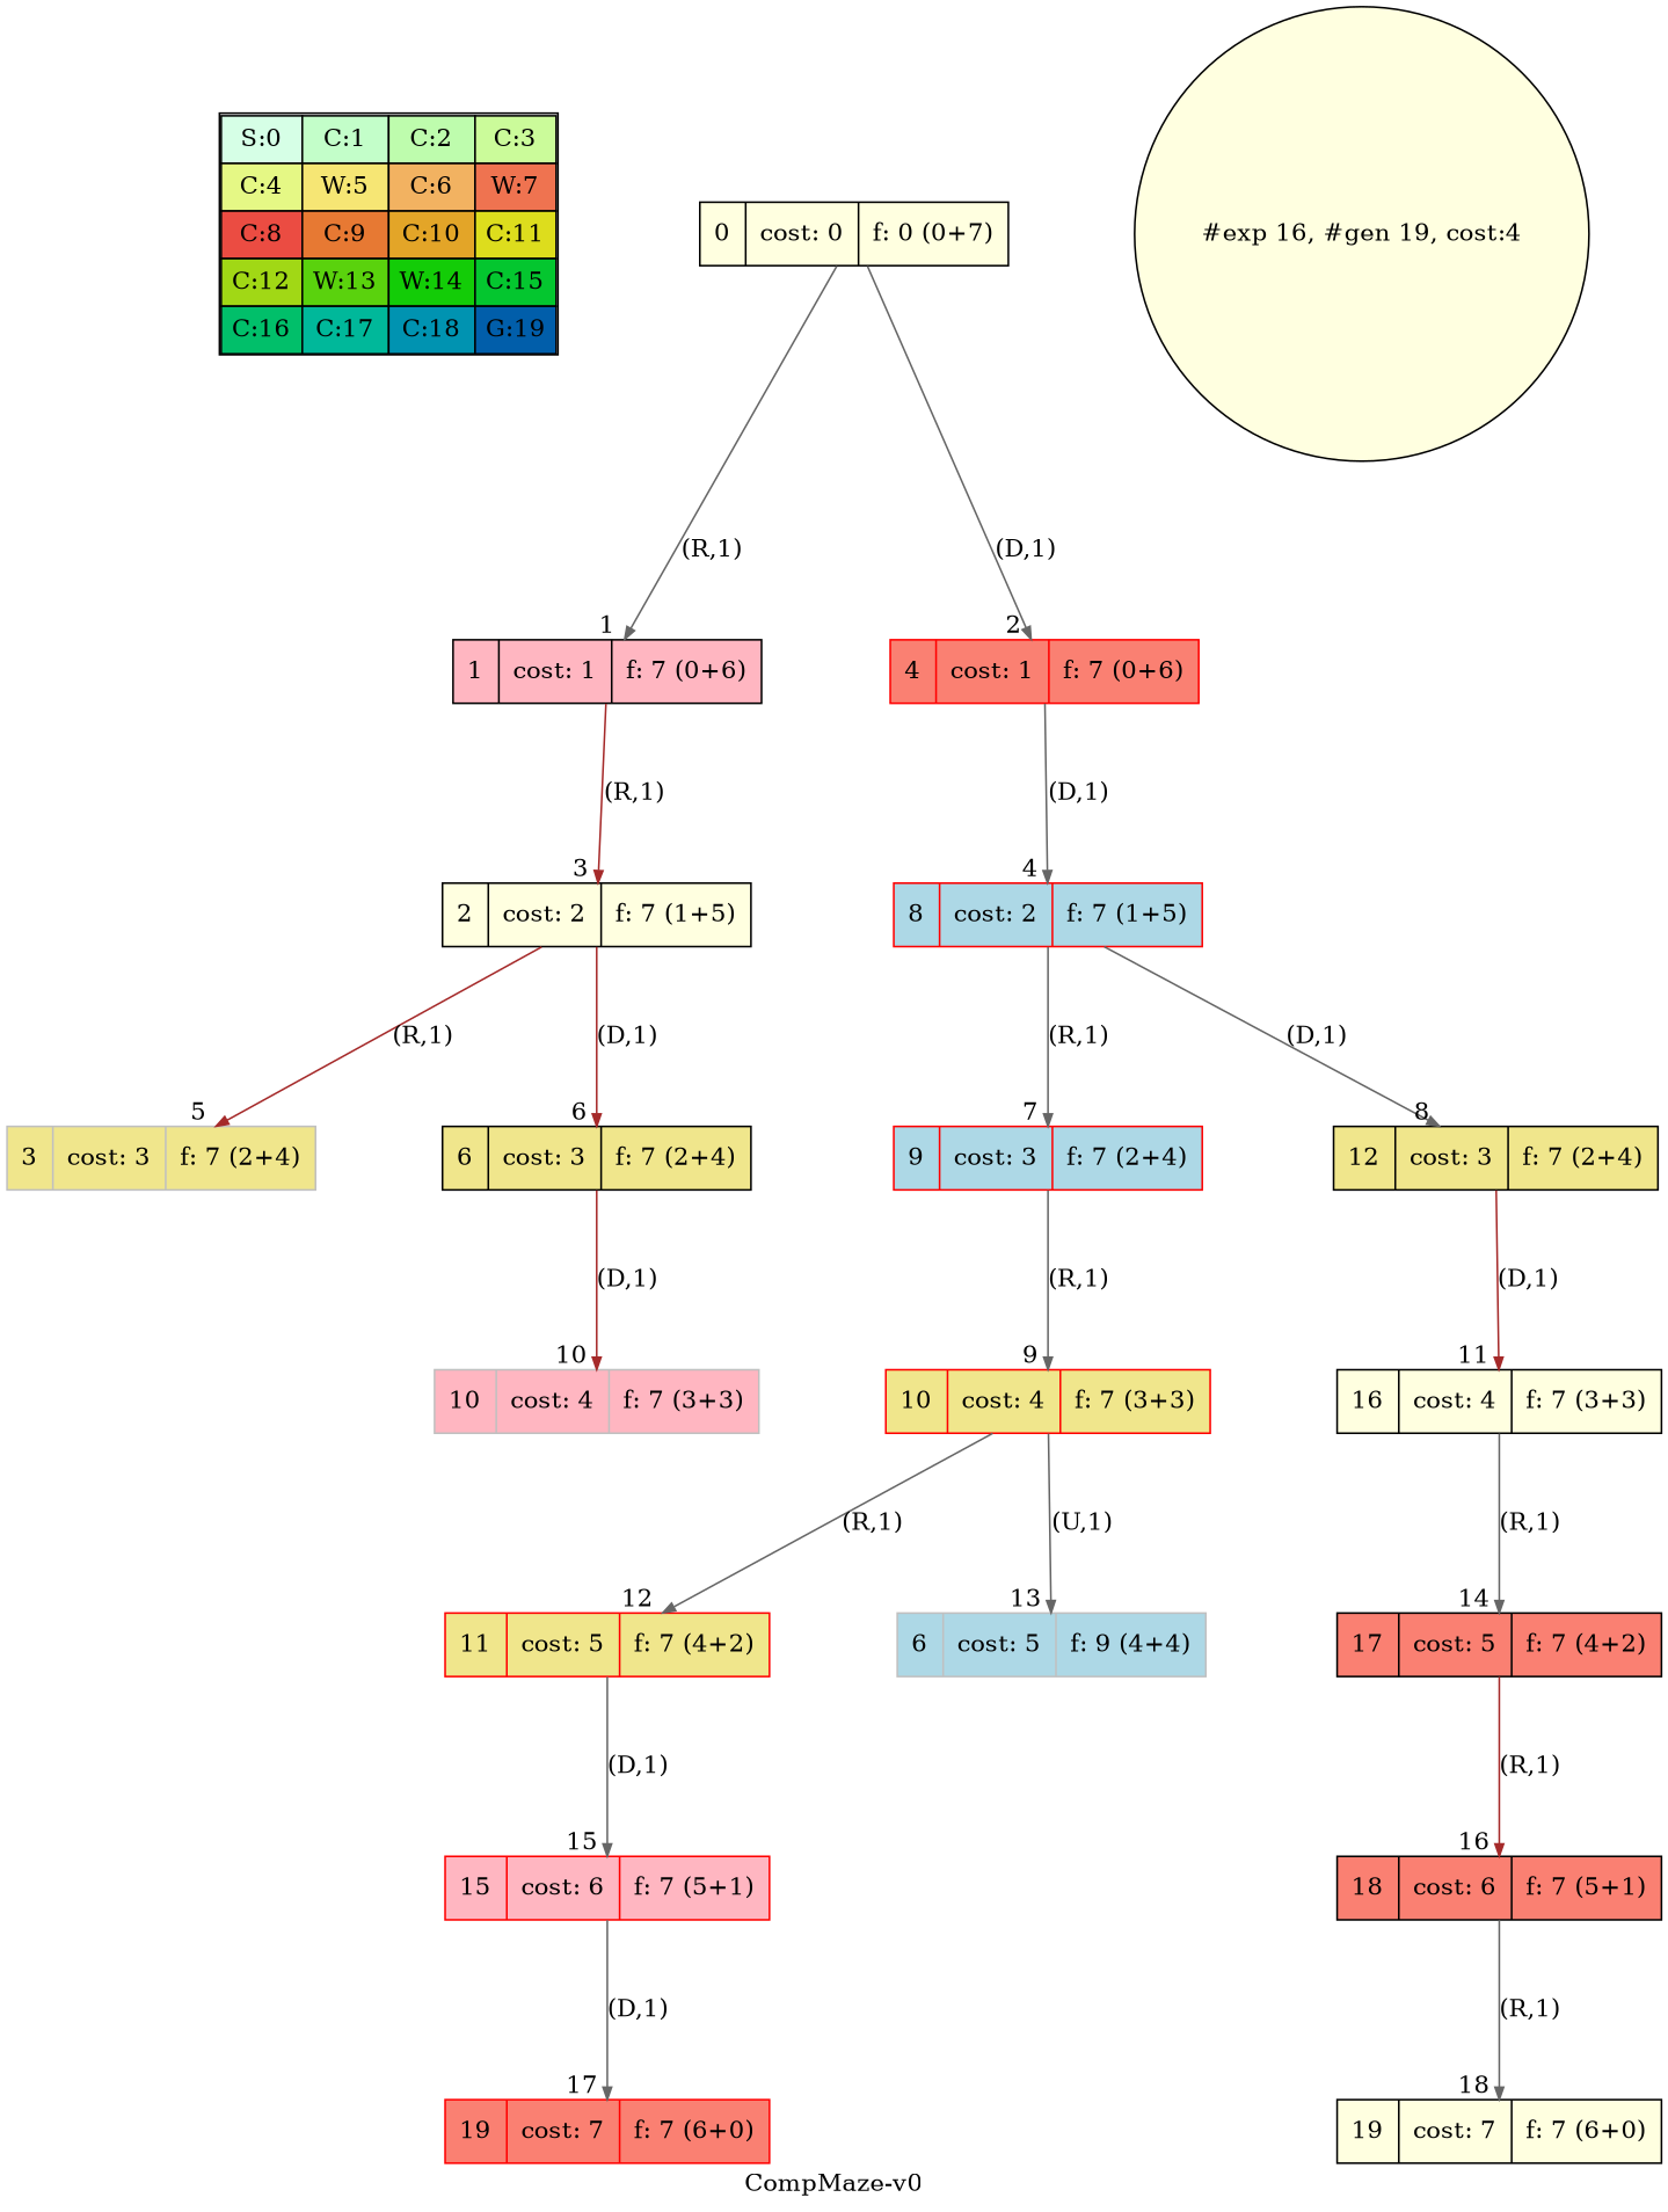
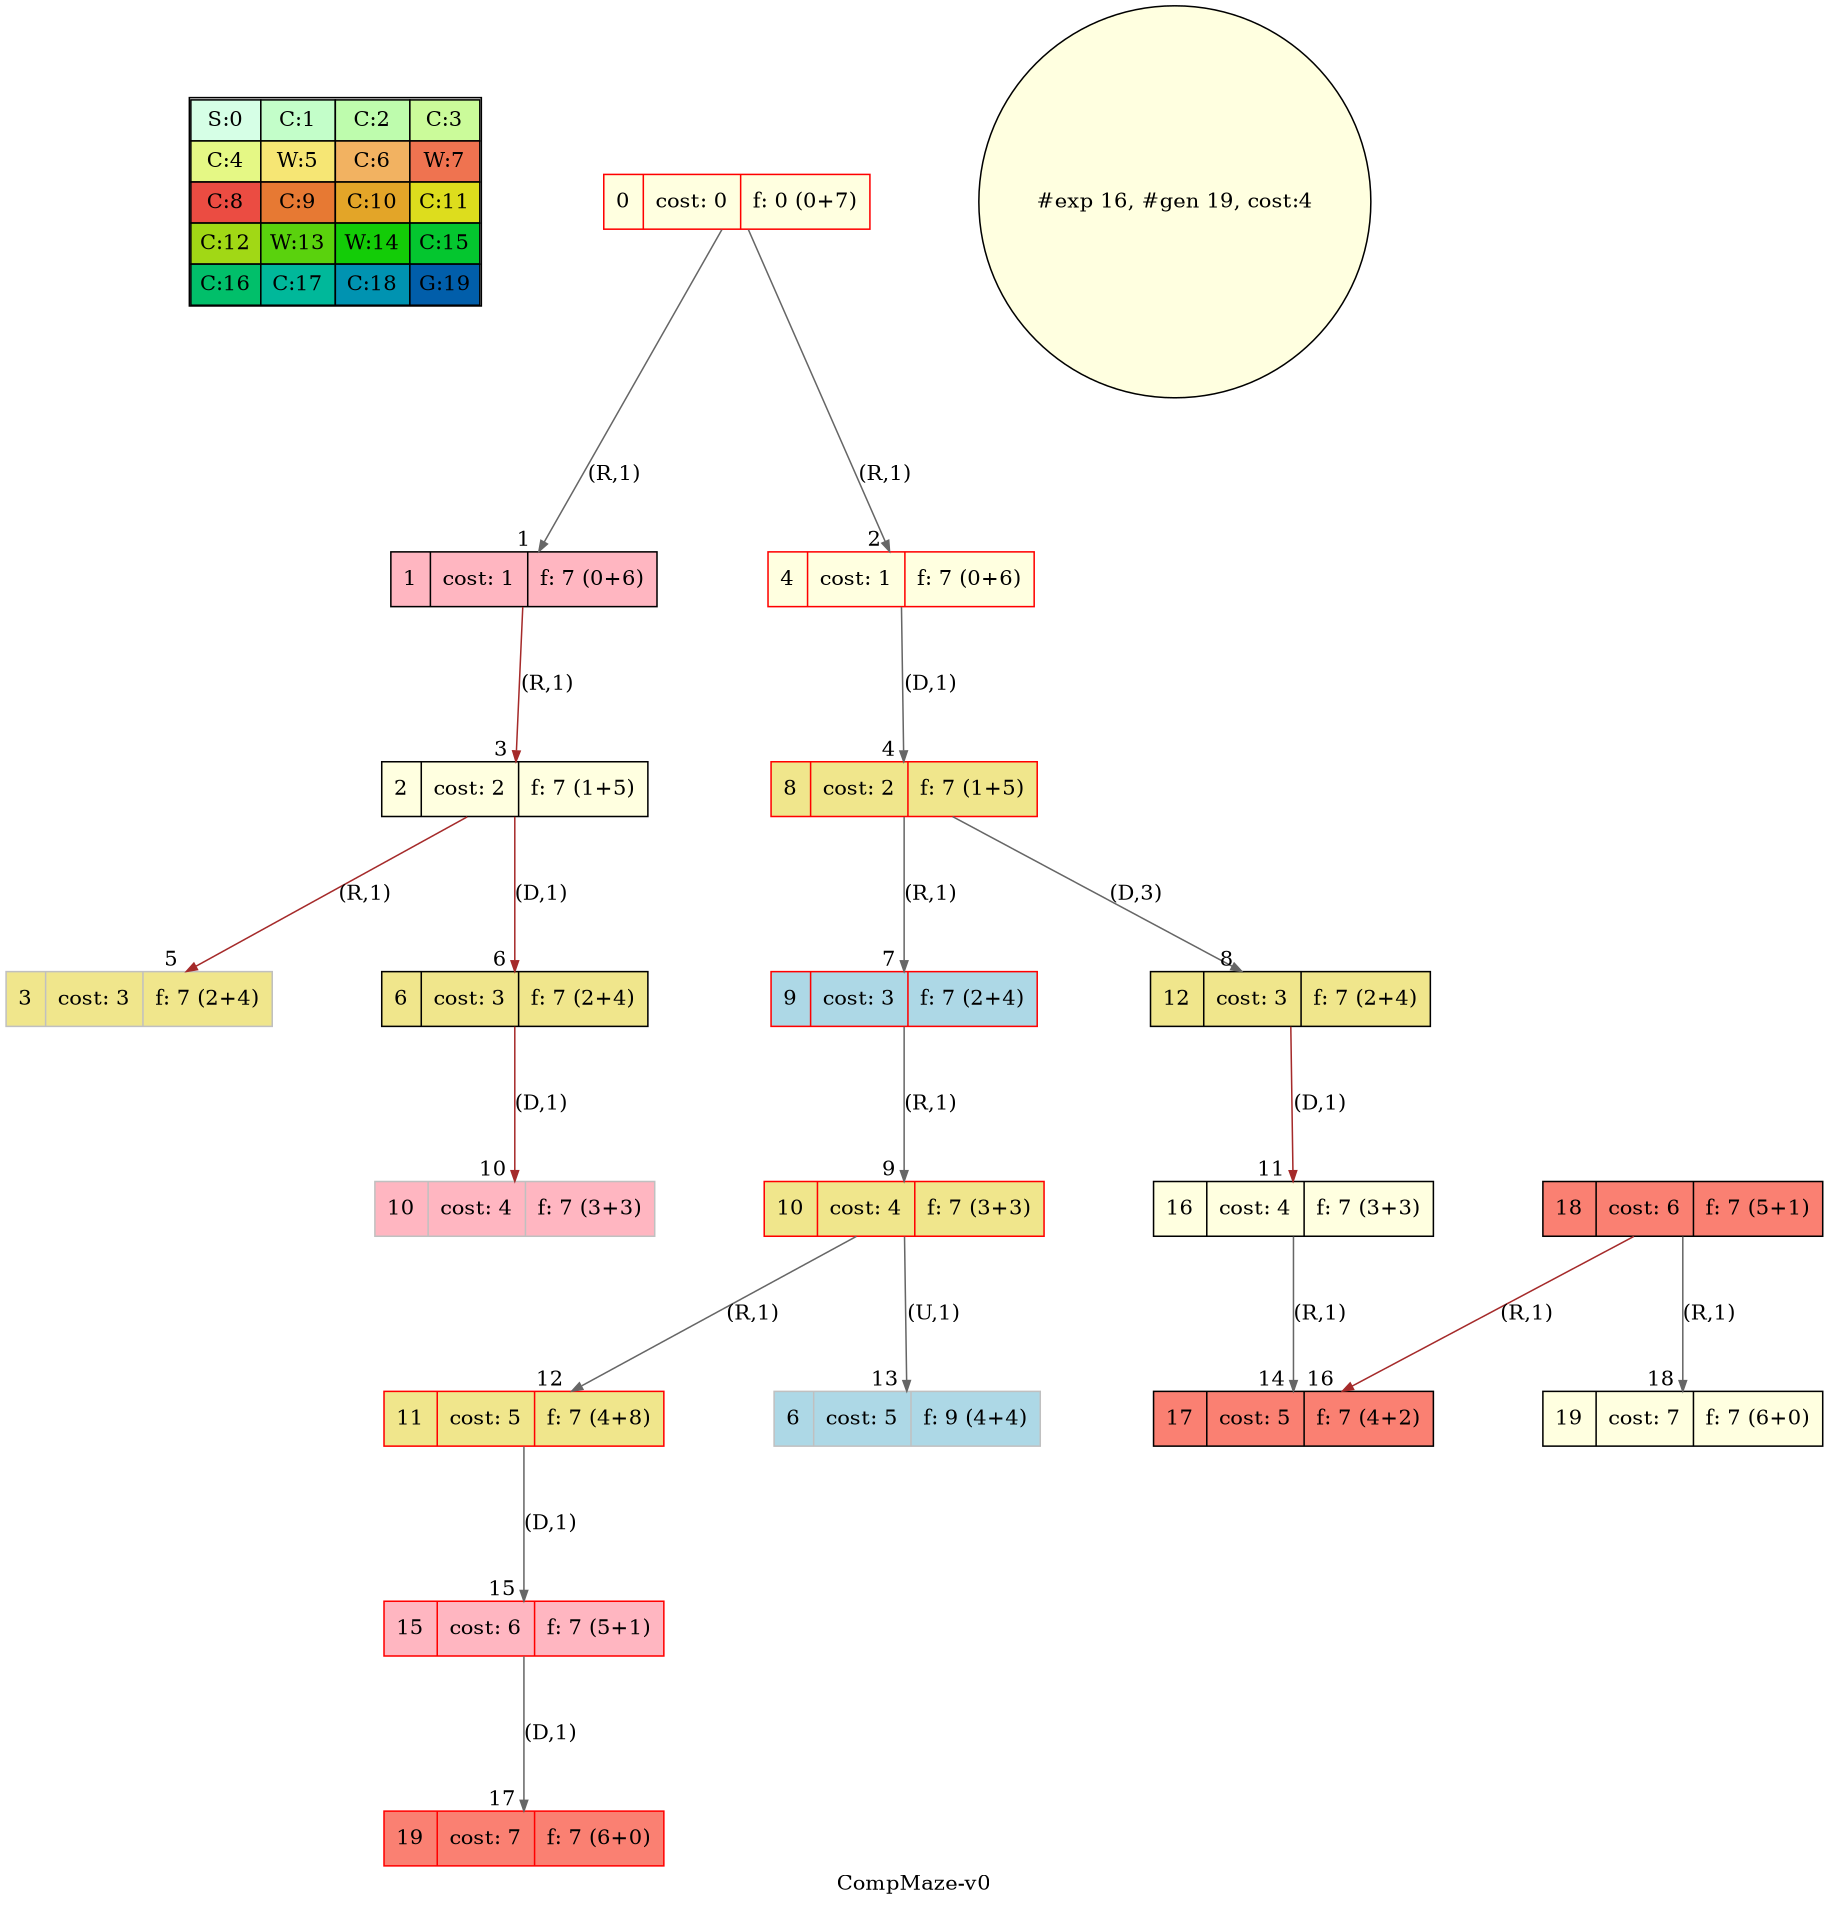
  digraph {
    label="CompMaze-v0"
    nodesep=1
    ranksep=1.2
    node [shape=record color=red fillcolor=lightyellow style=filled]
    edge [arrowsize=0.7 color=gray40]
    n1 [label=<<table border="1" cellpadding="5" cellspacing="0" cellborder="1"><tr><td bgcolor="0.39803922 0.15947579 0.99679532 1.        ">S:0</td><td bgcolor="0.35098039 0.23194764 0.99315867 1.        ">C:1</td><td bgcolor="0.29607843 0.31486959 0.98720184 1.        ">C:2</td><td bgcolor="0.24901961 0.38410575 0.98063477 1.        ">C:3</td></tr><tr><td bgcolor="0.19411765 0.46220388 0.97128103 1.        ">C:4</td><td bgcolor="0.14705882 0.52643216 0.96182564 1.        ">W:5</td><td bgcolor="0.09215686 0.59770746 0.94913494 1.        ">C:6</td><td bgcolor="0.0372549  0.66454018 0.93467977 1.        ">W:7</td></tr><tr><td bgcolor="0.00980392 0.71791192 0.92090552 1.        ">C:8</td><td bgcolor="0.06470588 0.77520398 0.9032472  1.        ">C:9</td><td bgcolor="0.11176471 0.81974048 0.88677369 1.        ">C:10</td><td bgcolor="0.16666667 0.8660254  0.8660254  1.        ">C:11</td></tr><tr><td bgcolor="0.21372549 0.9005867  0.84695821 1.        ">C:12</td><td bgcolor="0.26862745 0.93467977 0.82325295 1.        ">W:13</td><td bgcolor="0.32352941 0.96182564 0.79801723 1.        ">W:14</td><td bgcolor="0.37058824 0.97940977 0.77520398 1.        ">C:15</td></tr><tr><td bgcolor="0.4254902  0.99315867 0.74725253 1.        ">C:16</td><td bgcolor="0.47254902 0.99907048 0.72218645 1.        ">C:17</td><td bgcolor="0.52745098 0.99907048 0.69169844 1.        ">C:18</td><td bgcolor="0.5745098  0.99315867 0.66454018 1.        ">G:19</td></tr></table>> shape=plaintext color="" fillcolor="" style=""]
-   n2 [color=black label="<f0>0 |<f1> cost: 0 |<f2> f: 0 (0+7)"]
+   n2 [label="<f0>0 |<f1> cost: 0 |<f2> f: 0 (0+7)"]
    n3 [color=black fillcolor=lightpink label="<f0>1 |<f1> cost: 1 |<f2> f: 7 (0+6)"]
-   n4 [fillcolor=salmon label="<f0>4 |<f1> cost: 1 |<f2> f: 7 (0+6)"]
+   n4 [label="<f0>4 |<f1> cost: 1 |<f2> f: 7 (0+6)"]
    n5 [color=black label="<f0>2 |<f1> cost: 2 |<f2> f: 7 (1+5)"]
-   n6 [fillcolor=lightblue label="<f0>8 |<f1> cost: 2 |<f2> f: 7 (1+5)"]
+   n6 [fillcolor=khaki label="<f0>8 |<f1> cost: 2 |<f2> f: 7 (1+5)"]
    n7 [color=grey fillcolor=khaki label="<f0>3 |<f1> cost: 3 |<f2> f: 7 (2+4)"]
    n8 [color=black fillcolor=khaki label="<f0>6 |<f1> cost: 3 |<f2> f: 7 (2+4)"]
    n9 [fillcolor=lightblue label="<f0>9 |<f1> cost: 3 |<f2> f: 7 (2+4)"]
    n10 [color=black fillcolor=khaki label="<f0>12 |<f1> cost: 3 |<f2> f: 7 (2+4)"]
    n11 [color=grey fillcolor=lightpink label="<f0>10 |<f1> cost: 4 |<f2> f: 7 (3+3)"]
    n12 [fillcolor=khaki label="<f0>10 |<f1> cost: 4 |<f2> f: 7 (3+3)"]
    n13 [color=black label="<f0>16 |<f1> cost: 4 |<f2> f: 7 (3+3)"]
-   n14 [fillcolor=khaki label="<f0>11 |<f1> cost: 5 |<f2> f: 7 (4+2)"]
+   n14 [fillcolor=khaki label="<f0>11 |<f1> cost: 5 |<f2> f: 7 (4+8)"]
    n15 [color=grey fillcolor=lightblue label="<f0>6 |<f1> cost: 5 |<f2> f: 9 (4+4)"]
    n16 [color=black fillcolor=salmon label="<f0>17 |<f1> cost: 5 |<f2> f: 7 (4+2)"]
    n17 [fillcolor=lightpink label="<f0>15 |<f1> cost: 6 |<f2> f: 7 (5+1)"]
    n18 [color=black fillcolor=salmon label="<f0>18 |<f1> cost: 6 |<f2> f: 7 (5+1)"]
    n19 [fillcolor=salmon label="<f0>19 |<f1> cost: 7 |<f2> f: 7 (6+0)"]
    n20 [color=black label="<f0>19 |<f1> cost: 7 |<f2> f: 7 (6+0)"]
    n21 [label="#exp 16, #gen 19, cost:4" shape=circle color=""]
    subgraph sub_1 {
      label=Map
      n1
    }
    n2 -> n3 [headlabel=" 1 " label="(R,1)"]
-   n2 -> n4 [headlabel=" 2 " label="(D,1)"]
+   n2 -> n4 [headlabel=" 2 " label="(R,1)"]
    n3 -> n5 [color=brown headlabel=" 3 " label="(R,1)"]
    n4 -> n6 [headlabel=" 4 " label="(D,1)"]
    n5 -> n7 [color=brown headlabel=" 5 " label="(R,1)"]
    n5 -> n8 [color=brown headlabel=" 6 " label="(D,1)"]
    n6 -> n9 [headlabel=" 7 " label="(R,1)"]
-   n6 -> n10 [headlabel=" 8 " label="(D,1)"]
+   n6 -> n10 [headlabel=" 8 " label="(D,3)"]
    n8 -> n11 [color=brown headlabel=" 10 " label="(D,1)"]
    n9 -> n12 [headlabel=" 9 " label="(R,1)"]
    n10 -> n13 [color=brown headlabel=" 11 " label="(D,1)"]
    n12 -> n14 [headlabel=" 12 " label="(R,1)"]
    n12 -> n15 [headlabel=" 13 " label="(U,1)"]
    n13 -> n16 [headlabel=" 14 " label="(R,1)"]
    n14 -> n17 [headlabel=" 15 " label="(D,1)"]
-   n16 -> n18 [color=brown headlabel=" 16 " label="(R,1)"]
+   n18 -> n16 [color=brown headlabel=" 16 " label="(R,1)"]
    n17 -> n19 [headlabel=" 17 " label="(D,1)"]
    n18 -> n20 [headlabel=" 18 " label="(R,1)"]
  }
